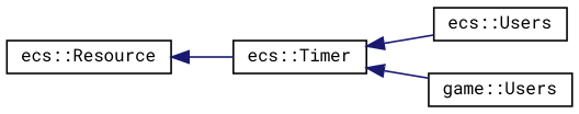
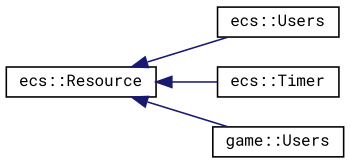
  digraph {
    fontname="Roboto Mono"
    rankdir=LR
    node [color=black fillcolor=white fontname="Roboto Mono" fontsize=10 shape=record style=filled]
    edge [color=midnightblue dir=back fontname="Roboto Mono" fontsize=10 labelfontname=Helvetica labelfontsize=10 style=solid]
    n1 [height=0.2 label="ecs::Resource" width=0.4]
    n2 [height=0.2 label="ecs::Users" width=0.4]
    n3 [height=0.2 label="ecs::Timer" width=0.4]
    n4 [height=0.2 label="game::Users" width=0.4]
-   n3 -> n2
+   n1 -> n2
    n1 -> n3
-   n3 -> n4
+   n1 -> n4
  }
